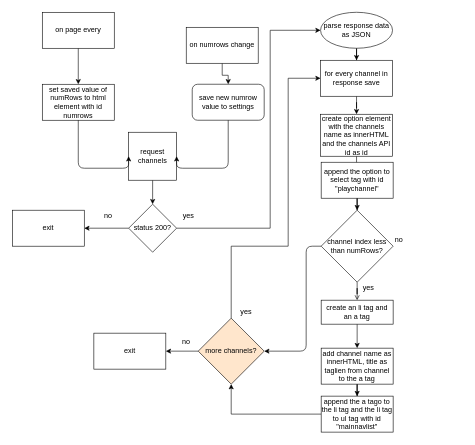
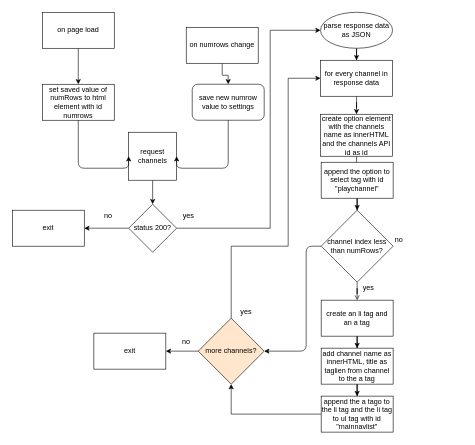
  <mxCell id="0" />
  <mxCell id="1" parent="0" />
  <mxCell id="2" value="" style="edgeStyle=orthogonalEdgeStyle;rounded=0;orthogonalLoop=1;jettySize=auto;html=1;" parent="1" source="3" target="6" edge="1"><mxGeometry relative="1" as="geometry" /></mxCell>
  <mxCell id="3" value="request channels" style="whiteSpace=wrap;html=1;aspect=fixed;" parent="1" vertex="1"><mxGeometry x="214" y="220" width="80" height="80" as="geometry" /></mxCell>
  <mxCell id="4" value="" style="edgeStyle=orthogonalEdgeStyle;rounded=0;orthogonalLoop=1;jettySize=auto;html=1;" parent="1" source="6" target="7" edge="1"><mxGeometry relative="1" as="geometry" /></mxCell>
  <mxCell id="5" value="" style="edgeStyle=orthogonalEdgeStyle;rounded=0;orthogonalLoop=1;jettySize=auto;html=1;" parent="1" source="6" target="9" edge="1"><mxGeometry relative="1" as="geometry"><Array as="points"><mxPoint x="450" y="380" /><mxPoint x="450" y="50" /></Array></mxGeometry></mxCell>
  <mxCell id="6" value="status 200?" style="rhombus;whiteSpace=wrap;html=1;" parent="1" vertex="1"><mxGeometry x="214" y="340" width="80" height="80" as="geometry" /></mxCell>
  <mxCell id="7" value="exit" style="whiteSpace=wrap;html=1;" parent="1" vertex="1"><mxGeometry x="20" y="350" width="120" height="60" as="geometry" /></mxCell>
  <mxCell id="8" value="" style="edgeStyle=orthogonalEdgeStyle;rounded=0;orthogonalLoop=1;jettySize=auto;html=1;" parent="1" source="9" target="11" edge="1"><mxGeometry relative="1" as="geometry" /></mxCell>
  <mxCell id="9" value="parse response data as JSON" style="ellipse;whiteSpace=wrap;html=1;" parent="1" vertex="1"><mxGeometry x="534" y="20" width="120" height="60" as="geometry" /></mxCell>
  <mxCell id="10" value="" style="edgeStyle=orthogonalEdgeStyle;rounded=0;orthogonalLoop=1;jettySize=auto;html=1;" parent="1" source="11" target="13" edge="1"><mxGeometry relative="1" as="geometry" /></mxCell>
- <mxCell id="11" value="for every channel in response save" style="whiteSpace=wrap;html=1;" parent="1" vertex="1"><mxGeometry x="534" y="100" width="120" height="60" as="geometry" /></mxCell>
+ <mxCell id="11" value="for every channel in response data" style="whiteSpace=wrap;html=1;" parent="1" vertex="1"><mxGeometry x="534" y="100" width="120" height="60" as="geometry" /></mxCell>
  <mxCell id="12" value="" style="edgeStyle=orthogonalEdgeStyle;rounded=0;orthogonalLoop=1;jettySize=auto;html=1;" parent="1" source="13" target="15" edge="1"><mxGeometry relative="1" as="geometry" /></mxCell>
  <mxCell id="13" value="create option element with the channels name as innerHTML and the channels API id as id" style="whiteSpace=wrap;html=1;" parent="1" vertex="1"><mxGeometry x="534" y="190" width="120" height="70" as="geometry" /></mxCell>
  <mxCell id="14" value="" style="edgeStyle=orthogonalEdgeStyle;rounded=0;orthogonalLoop=1;jettySize=auto;html=1;" edge="1" parent="1" source="15" target="36"><mxGeometry relative="1" as="geometry" /></mxCell>
  <mxCell id="15" value="append the option to select tag with id &quot;playchannel&quot;" style="whiteSpace=wrap;html=1;" parent="1" vertex="1"><mxGeometry x="535" y="270" width="120" height="60" as="geometry" /></mxCell>
  <mxCell id="16" value="" style="edgeStyle=orthogonalEdgeStyle;rounded=0;orthogonalLoop=1;jettySize=auto;html=1;" parent="1" source="17" target="19" edge="1"><mxGeometry relative="1" as="geometry" /></mxCell>
- <mxCell id="17" value="create an li tag and an a tag" style="whiteSpace=wrap;html=1;" parent="1" vertex="1"><mxGeometry x="535" y="500" width="120" height="40" as="geometry" /></mxCell>
+ <mxCell id="17" value="create an li tag and an a tag" style="whiteSpace=wrap;html=1;" parent="1" vertex="1"><mxGeometry x="535" y="500" width="120" height="60" as="geometry" /></mxCell>
  <mxCell id="18" value="" style="edgeStyle=orthogonalEdgeStyle;rounded=0;orthogonalLoop=1;jettySize=auto;html=1;" parent="1" source="19" target="21" edge="1"><mxGeometry relative="1" as="geometry" /></mxCell>
  <mxCell id="19" value="add channel name as innerHTML, title as taglien from channel to the a tag" style="whiteSpace=wrap;html=1;" parent="1" vertex="1"><mxGeometry x="535" y="580" width="120" height="60" as="geometry" /></mxCell>
  <mxCell id="20" value="" style="edgeStyle=orthogonalEdgeStyle;rounded=0;orthogonalLoop=1;jettySize=auto;html=1;entryX=0.5;entryY=1;entryDx=0;entryDy=0;exitX=0;exitY=0.5;exitDx=0;exitDy=0;" parent="1" source="21" target="23" edge="1"><mxGeometry relative="1" as="geometry"><mxPoint x="410" y="700" as="targetPoint" /><Array as="points"><mxPoint x="385" y="690" /></Array></mxGeometry></mxCell>
  <mxCell id="21" value="append the a tago to the li tag and the li tag to ul tag with id &quot;mainnavlist&quot;" style="whiteSpace=wrap;html=1;" parent="1" vertex="1"><mxGeometry x="535" y="660" width="120" height="60" as="geometry" /></mxCell>
  <mxCell id="22" value="" style="edgeStyle=orthogonalEdgeStyle;rounded=0;orthogonalLoop=1;jettySize=auto;html=1;" edge="1" parent="1" source="23" target="40"><mxGeometry relative="1" as="geometry" /></mxCell>
  <mxCell id="23" value="more channels?" style="rhombus;whiteSpace=wrap;html=1;fillColor=#ffe6cc;" parent="1" vertex="1"><mxGeometry x="330" y="530" width="110" height="110" as="geometry" /></mxCell>
  <mxCell id="24" value="no" style="text;html=1;strokeColor=none;fillColor=none;align=center;verticalAlign=middle;whiteSpace=wrap;rounded=0;" parent="1" vertex="1"><mxGeometry x="160" y="350" width="40" height="20" as="geometry" /></mxCell>
  <mxCell id="25" value="yes" style="text;html=1;strokeColor=none;fillColor=none;align=center;verticalAlign=middle;whiteSpace=wrap;rounded=0;" parent="1" vertex="1"><mxGeometry x="294" y="350" width="40" height="20" as="geometry" /></mxCell>
  <mxCell id="26" value="yes" style="text;html=1;strokeColor=none;fillColor=none;align=center;verticalAlign=middle;whiteSpace=wrap;rounded=0;" parent="1" vertex="1"><mxGeometry x="390" y="510" width="40" height="20" as="geometry" /></mxCell>
  <mxCell id="27" value="" style="edgeStyle=orthogonalEdgeStyle;rounded=0;orthogonalLoop=1;jettySize=auto;html=1;" parent="1" source="28" target="32" edge="1"><mxGeometry relative="1" as="geometry" /></mxCell>
- <mxCell id="28" value="on page every" style="rounded=0;whiteSpace=wrap;html=1;" parent="1" vertex="1"><mxGeometry x="70" y="20" width="120" height="60" as="geometry" /></mxCell>
+ <mxCell id="28" value="on page load" style="rounded=0;whiteSpace=wrap;html=1;" parent="1" vertex="1"><mxGeometry x="70" y="20" width="120" height="60" as="geometry" /></mxCell>
  <mxCell id="29" value="" style="edgeStyle=orthogonalEdgeStyle;rounded=0;orthogonalLoop=1;jettySize=auto;html=1;" parent="1" source="30" target="31" edge="1"><mxGeometry relative="1" as="geometry" /></mxCell>
  <mxCell id="30" value="on numrows change" style="rounded=0;whiteSpace=wrap;html=1;" parent="1" vertex="1"><mxGeometry x="310" y="45" width="120" height="60" as="geometry" /></mxCell>
  <mxCell id="31" value="save new numrow value to settings" style="whiteSpace=wrap;html=1;rounded=1;" parent="1" vertex="1"><mxGeometry x="320" y="140" width="120" height="60" as="geometry" /></mxCell>
  <mxCell id="32" value="set saved value of numRows to html element with id numrows" style="whiteSpace=wrap;html=1;rounded=0;" parent="1" vertex="1"><mxGeometry x="70" y="140" width="120" height="60" as="geometry" /></mxCell>
  <mxCell id="33" value="" style="edgeStyle=segmentEdgeStyle;endArrow=classic;html=1;exitX=0.5;exitY=1;exitDx=0;exitDy=0;entryX=0;entryY=0.5;entryDx=0;entryDy=0;" parent="1" source="32" target="3" edge="1"><mxGeometry width="50" height="50" relative="1" as="geometry"><mxPoint x="130" y="220" as="sourcePoint" /><mxPoint x="180" y="290" as="targetPoint" /><Array as="points"><mxPoint x="130" y="280" /></Array></mxGeometry></mxCell>
  <mxCell id="34" value="" style="edgeStyle=segmentEdgeStyle;endArrow=classic;html=1;entryX=1;entryY=0.5;entryDx=0;entryDy=0;exitX=0.5;exitY=1;exitDx=0;exitDy=0;" parent="1" source="31" target="3" edge="1"><mxGeometry width="50" height="50" relative="1" as="geometry"><mxPoint x="390" y="240" as="sourcePoint" /><mxPoint x="430" y="320" as="targetPoint" /><Array as="points"><mxPoint x="380" y="280" /></Array></mxGeometry></mxCell>
  <mxCell id="35" style="edgeStyle=orthogonalEdgeStyle;rounded=0;orthogonalLoop=1;jettySize=auto;html=1;endArrow=open;" edge="1" parent="1" source="36" target="17"><mxGeometry relative="1" as="geometry" /></mxCell>
  <mxCell id="36" value="channel index less than numRows?" style="rhombus;whiteSpace=wrap;html=1;" vertex="1" parent="1"><mxGeometry x="535" y="350" width="120" height="120" as="geometry" /></mxCell>
  <mxCell id="37" value="yes" style="text;html=1;strokeColor=none;fillColor=none;align=center;verticalAlign=middle;whiteSpace=wrap;rounded=0;" vertex="1" parent="1"><mxGeometry x="594" y="470" width="40" height="20" as="geometry" /></mxCell>
  <mxCell id="38" value="" style="edgeStyle=elbowEdgeStyle;elbow=horizontal;endArrow=classic;html=1;exitX=0;exitY=0.5;exitDx=0;exitDy=0;entryX=1;entryY=0.5;entryDx=0;entryDy=0;" edge="1" parent="1" source="36" target="23"><mxGeometry width="50" height="50" relative="1" as="geometry"><mxPoint x="835" y="845" as="sourcePoint" /><mxPoint x="834" y="160" as="targetPoint" /><Array as="points"><mxPoint x="510" y="550" /><mxPoint x="770" y="380" /></Array></mxGeometry></mxCell>
  <mxCell id="39" value="no" style="text;html=1;strokeColor=none;fillColor=none;align=center;verticalAlign=middle;whiteSpace=wrap;rounded=0;" vertex="1" parent="1"><mxGeometry x="645" y="390" width="40" height="20" as="geometry" /></mxCell>
  <mxCell id="40" value="exit" style="whiteSpace=wrap;html=1;" vertex="1" parent="1"><mxGeometry x="156" y="555" width="120" height="60" as="geometry" /></mxCell>
  <mxCell id="41" value="no" style="text;html=1;strokeColor=none;fillColor=none;align=center;verticalAlign=middle;whiteSpace=wrap;rounded=0;" vertex="1" parent="1"><mxGeometry x="290" y="560" width="40" height="20" as="geometry" /></mxCell>
  <mxCell id="42" value="" style="edgeStyle=orthogonalEdgeStyle;rounded=0;orthogonalLoop=1;jettySize=auto;html=1;exitX=0.5;exitY=0;exitDx=0;exitDy=0;entryX=0;entryY=0.5;entryDx=0;entryDy=0;" edge="1" parent="1" source="23" target="11"><mxGeometry relative="1" as="geometry"><mxPoint x="870" y="600" as="sourcePoint" /><mxPoint x="1110" y="270" as="targetPoint" /><Array as="points"><mxPoint x="385" y="410" /><mxPoint x="480" y="410" /><mxPoint x="480" y="130" /></Array></mxGeometry></mxCell>
